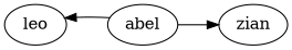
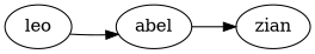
  digraph {
    rankdir=LR
    n1 [label=leo]
    n2 [label=abel]
    n3 [label=zian]
-   n2 -> n1
+   n1 -> n2
    n2 -> n3
  }
